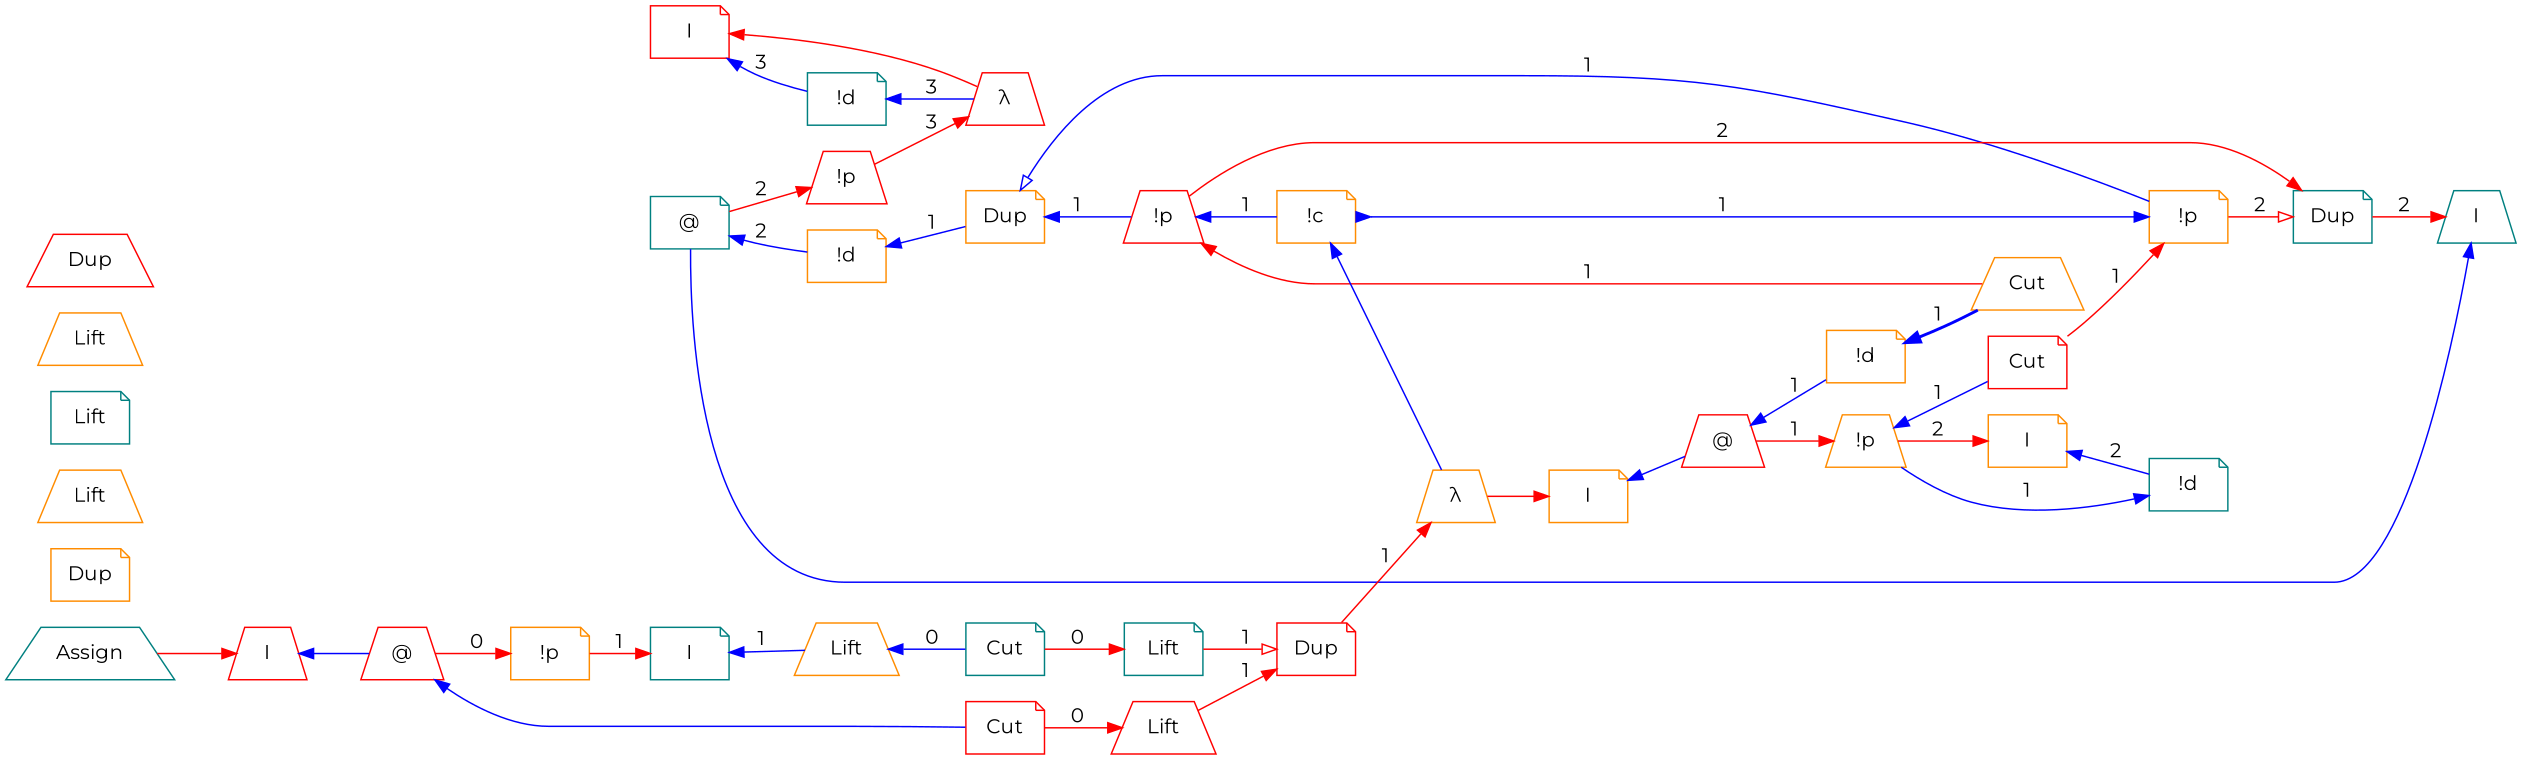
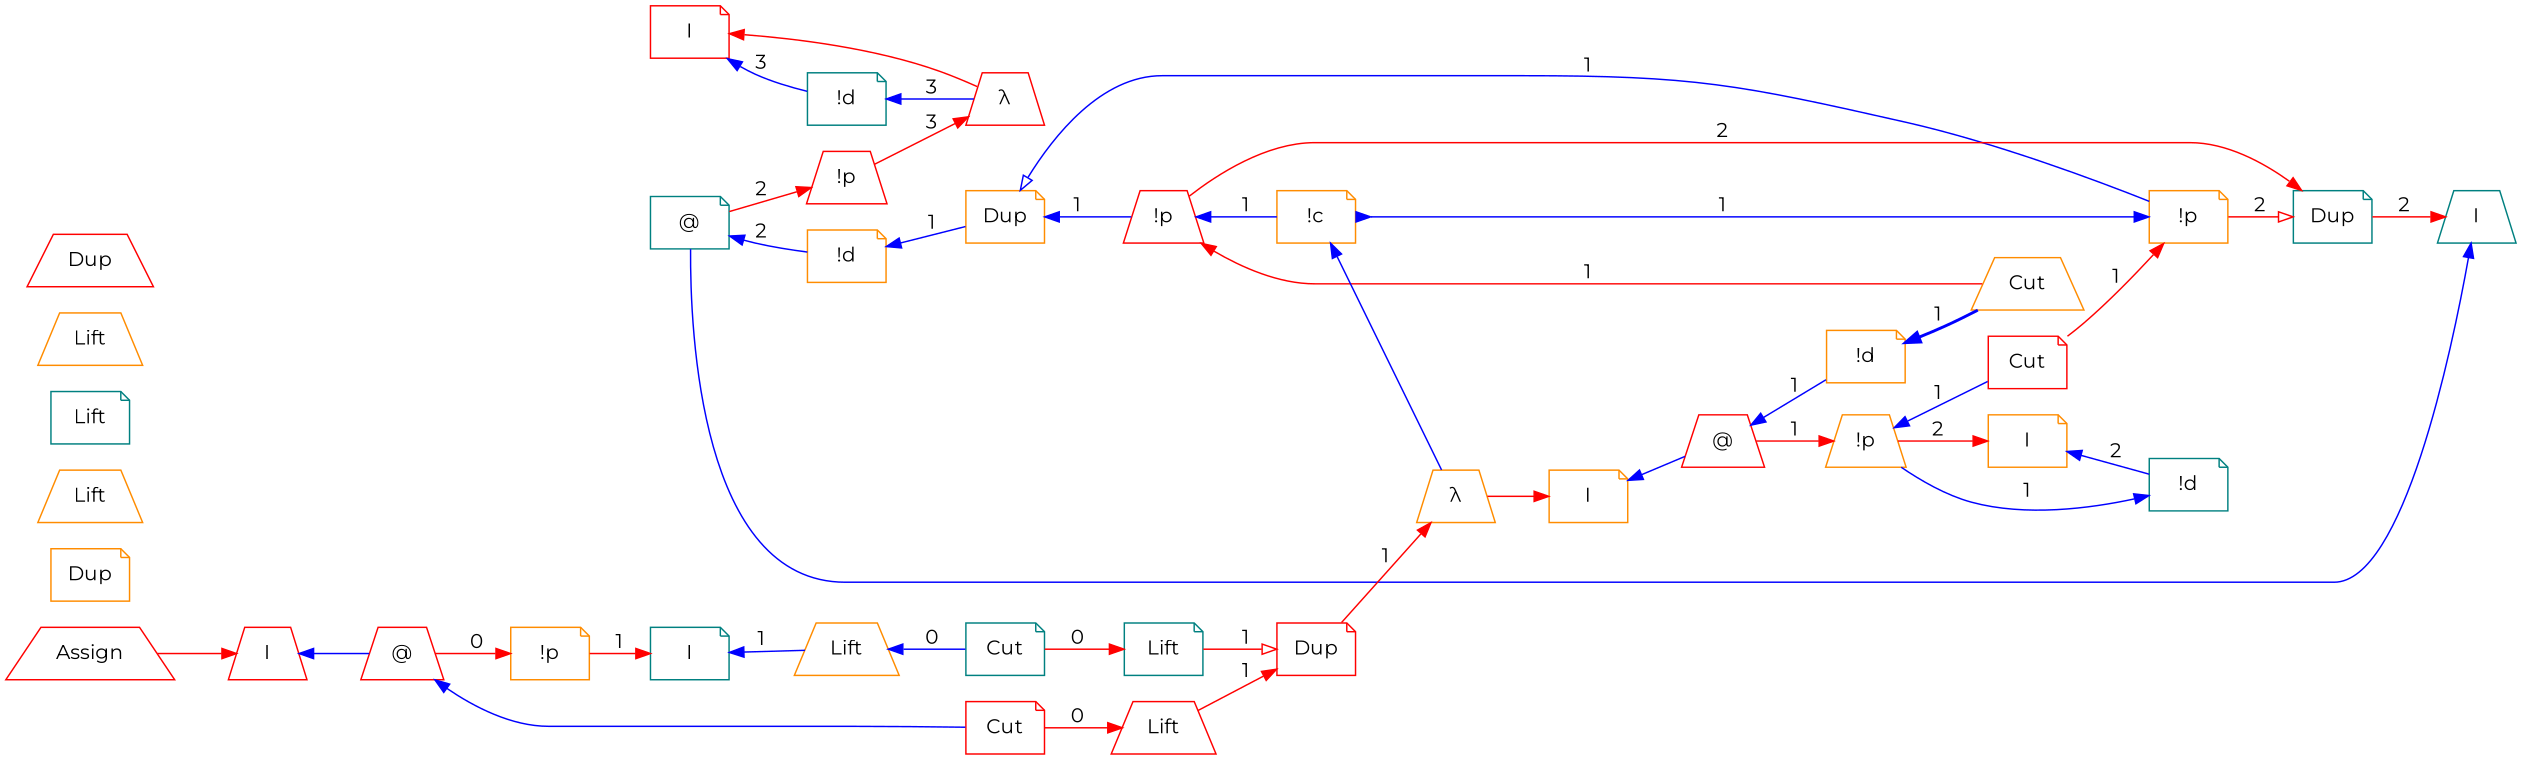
  digraph {
    rankdir=LR
    fontname=Montserrat
    node [color=darkorange shape=note fontname=Montserrat]
    edge [arrowhead=none arrowtail=normal color=blue dir=both weight=1 fontname=Montserrat]
    n1 [label=I color=red]
    n2 [label="!d" color=teal]
    n3 [label="λ" color=red shape=trapezium]
    n4 [label="!p" color=red shape=trapezium]
    n5 [label=I color=teal shape=trapezium]
    n6 [label="@" color=teal]
    n7 [label="!d"]
    n8 [label=Dup]
    n9 [label=I]
    n10 [label="!d" color=teal]
    n11 [label="!p" shape=trapezium]
    n12 [label=Cut color=red]
    n13 [label=I]
    n14 [label="@" color=red shape=trapezium]
    n15 [label="!d"]
    n16 [label=Cut shape=trapezium]
    n17 [label="λ" shape=trapezium]
    n18 [label=I color=teal]
    n19 [label=Lift shape=trapezium]
    n20 [label=I color=red shape=trapezium]
    n21 [label="@" color=red shape=trapezium]
    n22 [label=Cut color=red]
    n23 [label="!p"]
-   n24 [label=Assign color=teal shape=trapezium]
+   n24 [label=Assign color=red shape=trapezium]
    n25 [label=Dup]
    n26 [label=Dup color=red]
    n27 [label=Lift color=red shape=trapezium]
    n28 [label=Lift shape=trapezium]
    n29 [label=Cut color=teal]
    n30 [label=Lift color=teal]
    n31 [label=Lift color=teal]
    n32 [label=Lift shape=trapezium]
    n33 [label=Dup color=red shape=trapezium]
    n34 [label=Dup color=teal]
    n35 [label="!p" color=red shape=trapezium]
    n36 [label="!p"]
    n37 [label="!c"]
    n1 -> n2 [label=3]
    n2 -> n3 [label=3]
    n3 -> n1 [arrowhead=normal arrowtail=none color=red weight=2]
    n4 -> n3 [arrowhead=normal arrowtail=none color=red label=3 weight=2]
    n5 -> n6
    n6 -> n4 [arrowhead=normal arrowtail=none color=red label=2 weight=2]
    n6 -> n7 [label=2]
    n7 -> n8 [label=1]
    n8 -> n35 [label=1]
    n8 -> n36 [arrowtail=onormal label=1]
    n9 -> n10 [label=2]
    n10 -> n11 [label=1]
    n11 -> n9 [arrowhead=normal arrowtail=none color=red label=2 weight=2]
    n11 -> n12 [label=1]
    n12 -> n36 [arrowhead=normal arrowtail=none color=red label=1 weight=2]
    n13 -> n14
    n14 -> n11 [arrowhead=normal arrowtail=none color=red label=1 weight=2]
    n14 -> n15 [label=1]
    n15 -> n16 [label=1 penwidth=2]
    n16 -> n35 [arrowhead=normal arrowtail=none color=red label=1 weight=2]
    n17 -> n13 [arrowhead=normal arrowtail=none color=red weight=2]
    n18 -> n19 [label=1]
    n19 -> n29 [label=0]
    n20 -> n21
    n21 -> n22
    n21 -> n23 [arrowhead=normal arrowtail=none color=red label=0 weight=2]
    n22 -> n27 [arrowhead=normal arrowtail=none color=red label=0 weight=2]
    n23 -> n18 [arrowhead=normal arrowtail=none color=red label=1 weight=2]
    n24 -> n20 [arrowhead=normal arrowtail=none color=red weight=2]
    n26 -> n17 [arrowhead=normal arrowtail=none color=red label=1 weight=2]
    n27 -> n26 [arrowhead=normal arrowtail=none color=red label=1 weight=2]
    n29 -> n30 [arrowhead=normal arrowtail=none color=red label=0 weight=2]
    n30 -> n26 [arrowhead=onormal arrowtail=none color=red label=1 weight=2]
    n34 -> n5 [arrowhead=normal arrowtail=none color=red label=2 weight=2]
    n35 -> n34 [arrowhead=normal arrowtail=none color=red label=2 weight=2]
    n35 -> n37 [label=1]
    n36 -> n34 [arrowhead=onormal arrowtail=none color=red label=2 weight=2]
    n36 -> n37 [arrowhead=inv label=1]
    n37 -> n17
  }
